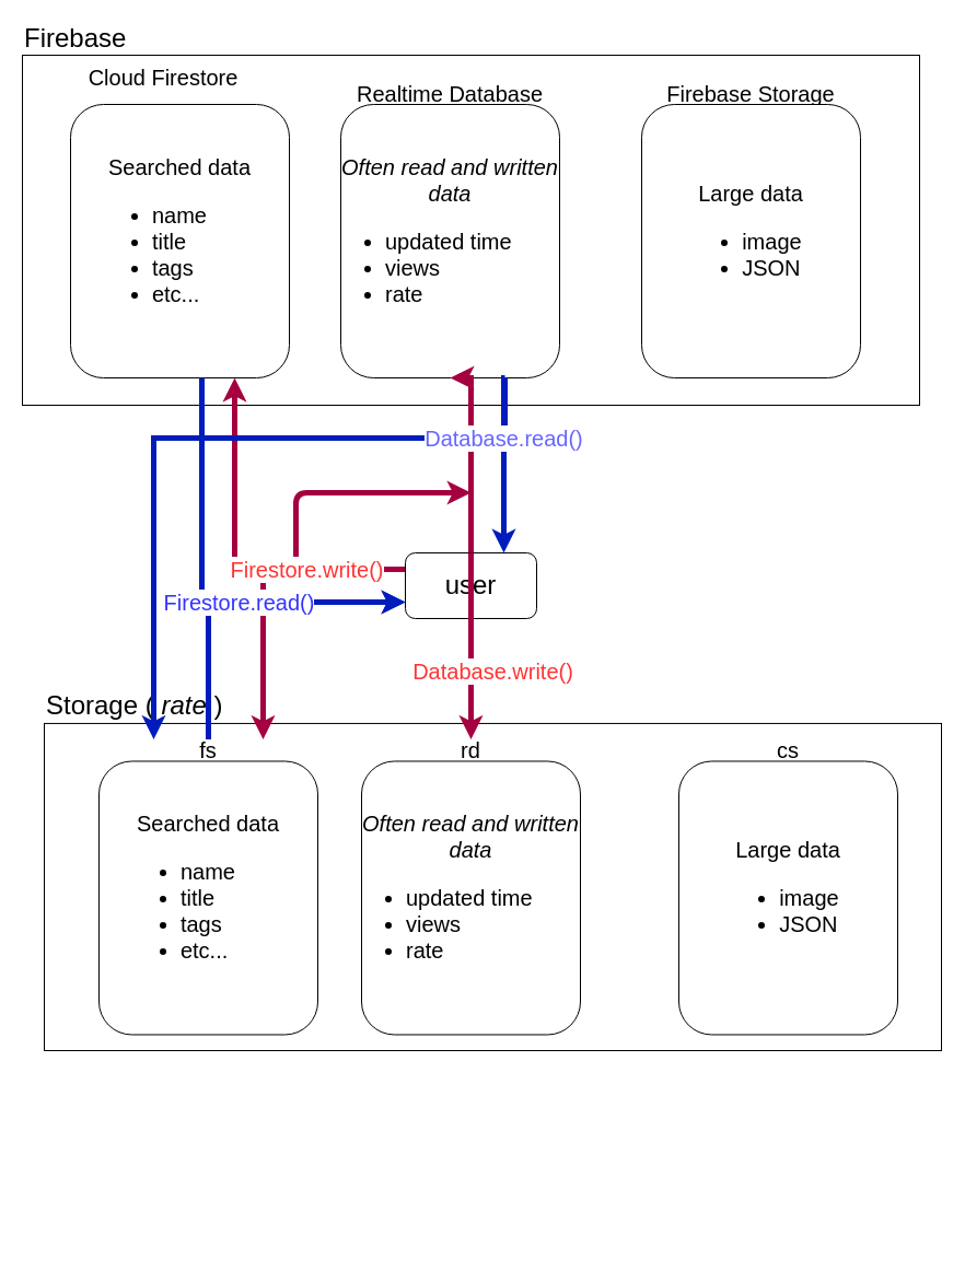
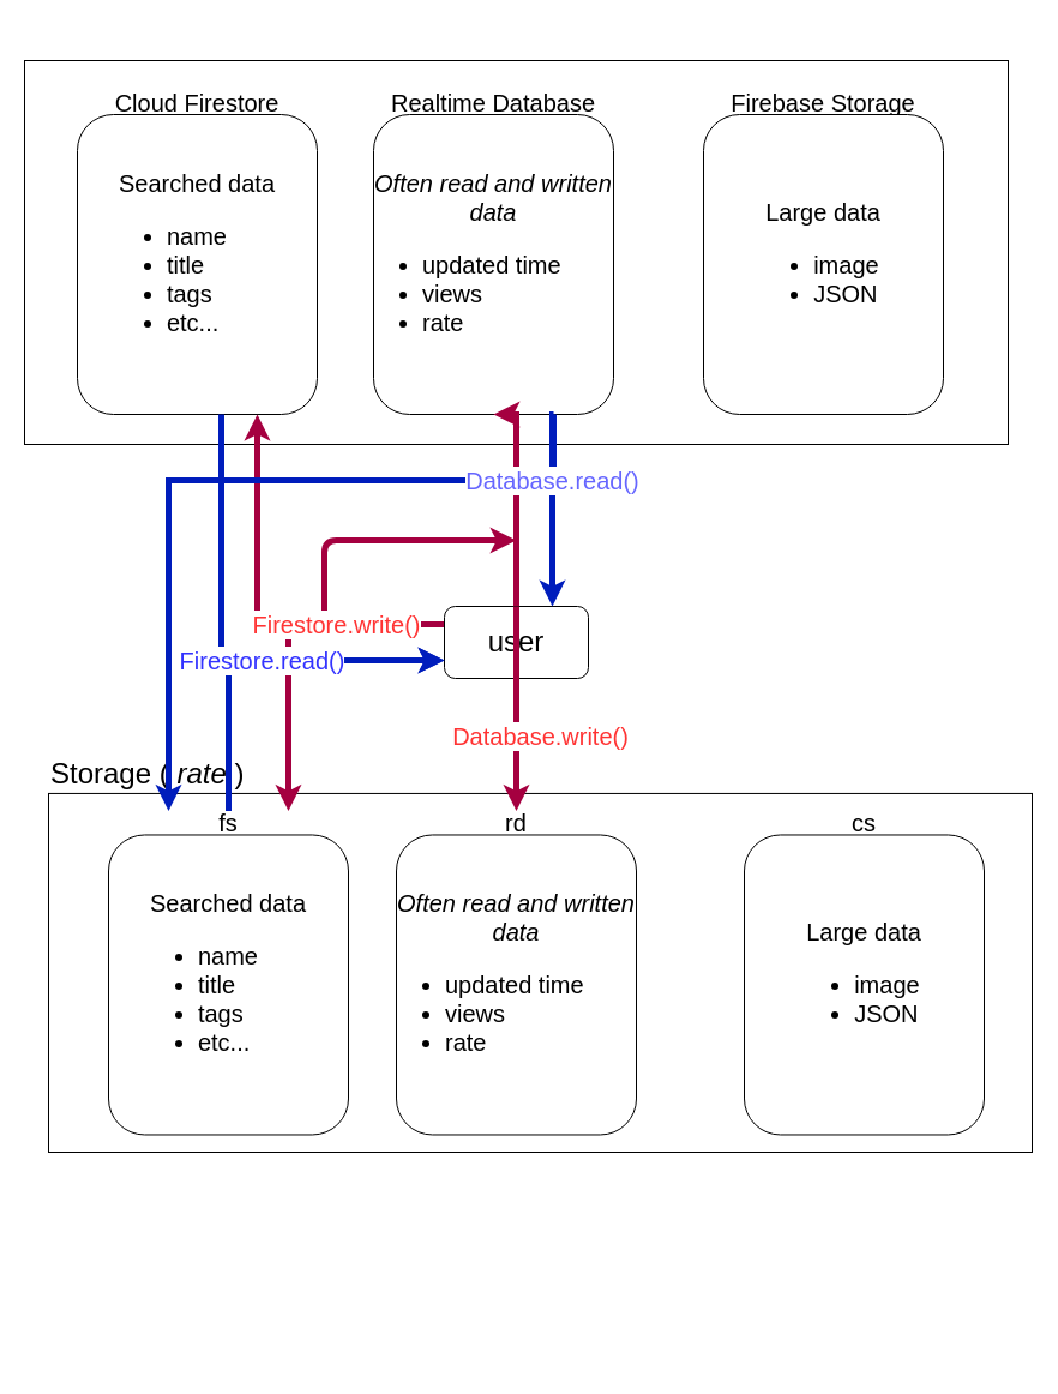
  <mxCell id="0" />
  <mxCell id="1" parent="0" />
  <mxCell id="2" value="" style="edgeStyle=orthogonalEdgeStyle;elbow=vertical;endArrow=classic;html=1;strokeWidth=5;fontSize=20;fontColor=#FF3333;jumpSize=4;fillColor=#d80073;strokeColor=#A50040;" edge="1" parent="1"><mxGeometry width="50" height="50" relative="1" as="geometry"><mxPoint x="270" y="520" as="sourcePoint" /><mxPoint x="430" y="450" as="targetPoint" /><Array as="points"><mxPoint x="270" y="530" /><mxPoint x="270" y="450" /></Array></mxGeometry></mxCell>
  <mxCell id="3" value="" style="group" parent="1" vertex="1" connectable="0"><mxGeometry x="20" y="20" width="820" height="350" as="geometry" /></mxCell>
  <mxCell id="4" value="" style="rounded=0;whiteSpace=wrap;html=1;" parent="3" vertex="1"><mxGeometry y="30" width="820" height="320" as="geometry" /></mxCell>
- <mxCell id="5" value="&lt;font style=&quot;font-size: 24px&quot;&gt;Firebase&lt;/font&gt;" style="text;html=1;strokeColor=none;fillColor=none;align=left;verticalAlign=middle;whiteSpace=wrap;rounded=0;" parent="3" vertex="1"><mxGeometry width="820" height="30" as="geometry" /></mxCell>
  <mxCell id="6" value="" style="group" parent="3" vertex="1" connectable="0"><mxGeometry x="566" y="55" width="200" height="270" as="geometry" /></mxCell>
  <mxCell id="7" value="&lt;font style=&quot;font-size: 20px&quot;&gt;Firebase Storage&lt;/font&gt;" style="text;html=1;strokeColor=none;fillColor=none;align=center;verticalAlign=middle;whiteSpace=wrap;rounded=0;" parent="6" vertex="1"><mxGeometry width="200" height="20" as="geometry" /></mxCell>
  <mxCell id="8" value="&lt;div style=&quot;font-size: 20px&quot;&gt;&lt;font style=&quot;font-size: 20px&quot;&gt;Large data&lt;/font&gt;&lt;/div&gt;&lt;div style=&quot;text-align: left ; font-size: 20px&quot;&gt;&lt;ul&gt;&lt;li&gt;&lt;font style=&quot;font-size: 20px&quot;&gt;image&lt;/font&gt;&lt;/li&gt;&lt;li&gt;&lt;font style=&quot;font-size: 20px&quot;&gt;JSON&lt;/font&gt;&lt;/li&gt;&lt;/ul&gt;&lt;/div&gt;" style="rounded=1;whiteSpace=wrap;html=1;align=center;" parent="6" vertex="1"><mxGeometry y="20" width="200" height="250" as="geometry" /></mxCell>
  <mxCell id="9" value="" style="group;fontStyle=0" parent="3" vertex="1" connectable="0"><mxGeometry x="291" y="55" width="238" height="270" as="geometry" /></mxCell>
  <mxCell id="10" value="&lt;div style=&quot;font-size: 20px&quot;&gt;&lt;i&gt;&lt;font style=&quot;font-size: 20px&quot;&gt;Often read and written data&lt;/font&gt;&lt;/i&gt;&lt;/div&gt;&lt;ul style=&quot;font-size: 20px&quot;&gt;&lt;li style=&quot;text-align: left&quot;&gt;&lt;span&gt;&lt;font style=&quot;font-size: 20px&quot;&gt;updated time&lt;/font&gt;&lt;/span&gt;&lt;/li&gt;&lt;li style=&quot;text-align: left&quot;&gt;&lt;span&gt;&lt;font style=&quot;font-size: 20px&quot;&gt;views&lt;/font&gt;&lt;/span&gt;&lt;/li&gt;&lt;li style=&quot;text-align: left&quot;&gt;&lt;font style=&quot;font-size: 20px&quot;&gt;rate&lt;/font&gt;&lt;/li&gt;&lt;/ul&gt;" style="rounded=1;whiteSpace=wrap;html=1;align=center;" parent="9" vertex="1"><mxGeometry y="20" width="200" height="250" as="geometry" /></mxCell>
  <mxCell id="11" value="&lt;font style=&quot;font-size: 20px&quot;&gt;Realtime Database&lt;/font&gt;" style="text;html=1;strokeColor=none;fillColor=none;align=center;verticalAlign=middle;whiteSpace=wrap;rounded=0;" parent="9" vertex="1"><mxGeometry width="200" height="20" as="geometry" /></mxCell>
  <mxCell id="12" value="&lt;div style=&quot;font-size: 20px&quot;&gt;&lt;font style=&quot;font-size: 20px&quot;&gt;Searched data&lt;/font&gt;&lt;/div&gt;&lt;ul style=&quot;font-size: 20px&quot;&gt;&lt;li style=&quot;text-align: left&quot;&gt;&lt;font style=&quot;font-size: 20px&quot;&gt;name&lt;/font&gt;&lt;/li&gt;&lt;li style=&quot;text-align: left&quot;&gt;&lt;font style=&quot;font-size: 20px&quot;&gt;title&lt;/font&gt;&lt;/li&gt;&lt;li style=&quot;text-align: left&quot;&gt;&lt;font style=&quot;font-size: 20px&quot;&gt;tags&lt;/font&gt;&lt;/li&gt;&lt;li style=&quot;text-align: left&quot;&gt;&lt;font style=&quot;font-size: 20px&quot;&gt;etc...&lt;/font&gt;&lt;/li&gt;&lt;/ul&gt;" style="rounded=1;whiteSpace=wrap;html=1;align=center;" parent="3" vertex="1"><mxGeometry x="44" y="75" width="200" height="250" as="geometry" /></mxCell>
- <mxCell id="13" value="&lt;font style=&quot;font-size: 20px&quot;&gt;Cloud Firestore&lt;/font&gt;" style="text;html=1;strokeColor=none;fillColor=none;align=center;verticalAlign=middle;whiteSpace=wrap;rounded=0;" parent="3" vertex="1"><mxGeometry x="29" y="40.37" width="200" height="19.63" as="geometry" /></mxCell>
+ <mxCell id="13" value="&lt;font style=&quot;font-size: 20px&quot;&gt;Cloud Firestore&lt;/font&gt;" style="text;html=1;strokeColor=none;fillColor=none;align=center;verticalAlign=middle;whiteSpace=wrap;rounded=0;" parent="3" vertex="1"><mxGeometry x="44" y="55.37" width="200" height="19.63" as="geometry" /></mxCell>
  <mxCell id="14" value="" style="group" parent="1" vertex="1" connectable="0"><mxGeometry x="40" y="630" width="820" height="510" as="geometry" /></mxCell>
  <mxCell id="15" value="" style="rounded=0;whiteSpace=wrap;html=1;" parent="14" vertex="1"><mxGeometry y="30.938" width="820.0" height="299.062" as="geometry" /></mxCell>
  <mxCell id="16" value="&lt;font style=&quot;font-size: 24px&quot;&gt;Storage (&lt;i&gt; rate &lt;/i&gt;)&lt;/font&gt;" style="text;html=1;strokeColor=none;fillColor=none;align=left;verticalAlign=middle;whiteSpace=wrap;rounded=0;" parent="14" vertex="1"><mxGeometry width="820.0" height="30.938" as="geometry" /></mxCell>
  <mxCell id="17" value="" style="group;fontStyle=0" vertex="1" connectable="0" parent="14"><mxGeometry x="580" y="45.47" width="200" height="270" as="geometry" /></mxCell>
  <mxCell id="18" value="&lt;div style=&quot;font-size: 20px&quot;&gt;&lt;div&gt;Large data&lt;/div&gt;&lt;div style=&quot;text-align: left&quot;&gt;&lt;ul&gt;&lt;li&gt;image&lt;/li&gt;&lt;li&gt;JSON&lt;/li&gt;&lt;/ul&gt;&lt;/div&gt;&lt;/div&gt;" style="rounded=1;whiteSpace=wrap;html=1;align=center;" vertex="1" parent="17"><mxGeometry y="20" width="200" height="250" as="geometry" /></mxCell>
  <mxCell id="19" value="&lt;font style=&quot;font-size: 20px&quot;&gt;cs&lt;/font&gt;" style="text;html=1;strokeColor=none;fillColor=none;align=center;verticalAlign=middle;whiteSpace=wrap;rounded=0;" vertex="1" parent="17"><mxGeometry width="200" height="20" as="geometry" /></mxCell>
  <mxCell id="20" value="" style="group;fontStyle=0" vertex="1" connectable="0" parent="14"><mxGeometry x="290" y="45.47" width="200" height="270" as="geometry" /></mxCell>
  <mxCell id="21" value="&lt;div style=&quot;font-size: 20px&quot;&gt;&lt;i&gt;&lt;font style=&quot;font-size: 20px&quot;&gt;Often read and written data&lt;/font&gt;&lt;/i&gt;&lt;/div&gt;&lt;ul style=&quot;font-size: 20px&quot;&gt;&lt;li style=&quot;text-align: left&quot;&gt;&lt;span&gt;&lt;font style=&quot;font-size: 20px&quot;&gt;updated time&lt;/font&gt;&lt;/span&gt;&lt;/li&gt;&lt;li style=&quot;text-align: left&quot;&gt;&lt;span&gt;&lt;font style=&quot;font-size: 20px&quot;&gt;views&lt;/font&gt;&lt;/span&gt;&lt;/li&gt;&lt;li style=&quot;text-align: left&quot;&gt;&lt;font style=&quot;font-size: 20px&quot;&gt;rate&lt;/font&gt;&lt;/li&gt;&lt;/ul&gt;" style="rounded=1;whiteSpace=wrap;html=1;align=center;" vertex="1" parent="20"><mxGeometry y="20" width="200" height="250" as="geometry" /></mxCell>
  <mxCell id="22" value="&lt;span style=&quot;font-size: 20px&quot;&gt;rd&lt;/span&gt;" style="text;html=1;strokeColor=none;fillColor=none;align=center;verticalAlign=middle;whiteSpace=wrap;rounded=0;" vertex="1" parent="20"><mxGeometry width="200" height="20" as="geometry" /></mxCell>
  <mxCell id="23" value="" style="group;fontStyle=0" vertex="1" connectable="0" parent="14"><mxGeometry x="50" y="45.47" width="200" height="270" as="geometry" /></mxCell>
  <mxCell id="24" value="&lt;div style=&quot;font-size: 20px&quot;&gt;&lt;div&gt;Searched data&lt;/div&gt;&lt;ul&gt;&lt;li style=&quot;text-align: left&quot;&gt;name&lt;/li&gt;&lt;li style=&quot;text-align: left&quot;&gt;title&lt;/li&gt;&lt;li style=&quot;text-align: left&quot;&gt;tags&lt;/li&gt;&lt;li style=&quot;text-align: left&quot;&gt;etc...&lt;/li&gt;&lt;/ul&gt;&lt;/div&gt;" style="rounded=1;whiteSpace=wrap;html=1;align=center;" vertex="1" parent="23"><mxGeometry y="20" width="200" height="250" as="geometry" /></mxCell>
  <mxCell id="25" value="&lt;span style=&quot;font-size: 20px&quot;&gt;fs&lt;/span&gt;" style="text;html=1;strokeColor=none;fillColor=none;align=center;verticalAlign=middle;whiteSpace=wrap;rounded=0;" vertex="1" parent="23"><mxGeometry width="200" height="20" as="geometry" /></mxCell>
  <mxCell id="26" style="edgeStyle=orthogonalEdgeStyle;rounded=0;orthogonalLoop=1;jettySize=auto;html=1;fillColor=#d80073;strokeColor=#A50040;strokeWidth=5;entryX=0.5;entryY=1;entryDx=0;entryDy=0;exitX=0.5;exitY=0;exitDx=0;exitDy=0;" edge="1" parent="1" source="29" target="10"><mxGeometry relative="1" as="geometry"><mxPoint x="400" y="505" as="sourcePoint" /><Array as="points"><mxPoint x="430" y="345" /></Array></mxGeometry></mxCell>
  <mxCell id="27" style="edgeStyle=orthogonalEdgeStyle;rounded=0;orthogonalLoop=1;jettySize=auto;html=1;startArrow=none;startFill=0;endArrow=classic;endFill=1;strokeWidth=5;fontColor=#FF3333;fillColor=#d80073;strokeColor=#A50040;entryX=0.75;entryY=1;entryDx=0;entryDy=0;exitX=0;exitY=0.25;exitDx=0;exitDy=0;" edge="1" parent="1" source="29" target="12"><mxGeometry relative="1" as="geometry"><mxPoint x="260" y="450" as="targetPoint" /><mxPoint x="330" y="520" as="sourcePoint" /></mxGeometry></mxCell>
  <mxCell id="28" value="Firestore.write()" style="edgeStyle=orthogonalEdgeStyle;rounded=0;orthogonalLoop=1;jettySize=auto;html=1;exitX=0;exitY=0.25;exitDx=0;exitDy=0;startArrow=none;startFill=0;endArrow=classic;endFill=1;strokeWidth=5;fontColor=#FF3333;fillColor=#d80073;strokeColor=#A50040;entryX=0.75;entryY=0;entryDx=0;entryDy=0;fontSize=20;" edge="1" parent="1" source="29" target="25"><mxGeometry x="-0.369" relative="1" as="geometry"><mxPoint x="240" y="610" as="targetPoint" /><Array as="points"><mxPoint x="240" y="520" /></Array><mxPoint as="offset" /></mxGeometry></mxCell>
  <mxCell id="29" value="&lt;font style=&quot;font-size: 24px&quot;&gt;user&lt;/font&gt;" style="rounded=1;whiteSpace=wrap;html=1;" parent="1" vertex="1"><mxGeometry x="370" y="505" width="120" height="60" as="geometry" /></mxCell>
  <mxCell id="30" value="&lt;font style=&quot;font-size: 20px&quot;&gt;Database.write()&lt;/font&gt;" style="edgeStyle=orthogonalEdgeStyle;rounded=0;orthogonalLoop=1;jettySize=auto;html=1;entryX=0.5;entryY=0;entryDx=0;entryDy=0;fillColor=#d80073;strokeColor=#A50040;strokeWidth=5;fontColor=#FF3333;" edge="1" parent="1" target="22"><mxGeometry x="0.148" y="10" relative="1" as="geometry"><mxPoint x="430" y="505" as="sourcePoint" /><Array as="points"><mxPoint x="430" y="505" /></Array><mxPoint x="10" y="10" as="offset" /></mxGeometry></mxCell>
  <mxCell id="31" style="edgeStyle=orthogonalEdgeStyle;rounded=0;orthogonalLoop=1;jettySize=auto;html=1;strokeWidth=5;entryX=0;entryY=0.75;entryDx=0;entryDy=0;fillColor=#0050ef;strokeColor=#001DBC;" edge="1" parent="1" source="12" target="29"><mxGeometry relative="1" as="geometry"><mxPoint x="290" y="540" as="targetPoint" /><Array as="points"><mxPoint x="184" y="550" /></Array></mxGeometry></mxCell>
  <mxCell id="32" value="&lt;font style=&quot;font-size: 20px&quot;&gt;Firestore.read()&lt;/font&gt;" style="edgeStyle=orthogonalEdgeStyle;rounded=0;orthogonalLoop=1;jettySize=auto;html=1;strokeWidth=5;endArrow=classic;endFill=1;entryX=0;entryY=0.75;entryDx=0;entryDy=0;startArrow=none;startFill=0;exitX=0.5;exitY=0;exitDx=0;exitDy=0;fillColor=#0050ef;strokeColor=#001DBC;fontColor=#3333FF;" edge="1" parent="1" source="25" target="29"><mxGeometry relative="1" as="geometry"><mxPoint x="100" y="550" as="targetPoint" /><mxPoint x="180" y="676" as="sourcePoint" /><Array as="points"><mxPoint x="190" y="550" /></Array></mxGeometry></mxCell>
  <mxCell id="33" style="edgeStyle=orthogonalEdgeStyle;rounded=0;orthogonalLoop=1;jettySize=auto;html=1;startArrow=none;startFill=0;endArrow=classic;endFill=1;strokeWidth=5;fillColor=#0050ef;strokeColor=#001DBC;exitX=0.75;exitY=1;exitDx=0;exitDy=0;entryX=0.25;entryY=0;entryDx=0;entryDy=0;" edge="1" parent="1" source="10" target="25"><mxGeometry relative="1" as="geometry"><mxPoint x="180" y="400" as="targetPoint" /><mxPoint x="430" y="390" as="sourcePoint" /><Array as="points"><mxPoint x="461" y="400" /><mxPoint x="140" y="400" /></Array></mxGeometry></mxCell>
  <mxCell id="34" value="&lt;font style=&quot;font-size: 20px&quot;&gt;Database.read()&lt;/font&gt;" style="edgeStyle=orthogonalEdgeStyle;rounded=0;orthogonalLoop=1;jettySize=auto;html=1;exitX=0.75;exitY=1;exitDx=0;exitDy=0;fillColor=#0050ef;strokeColor=#001DBC;strokeWidth=5;entryX=0.75;entryY=0;entryDx=0;entryDy=0;fontColor=#6666FF;" edge="1" parent="1" source="10" target="29"><mxGeometry x="-0.304" relative="1" as="geometry"><mxPoint x="430" y="500" as="targetPoint" /><Array as="points"><mxPoint x="460" y="345" /></Array><mxPoint as="offset" /></mxGeometry></mxCell>
